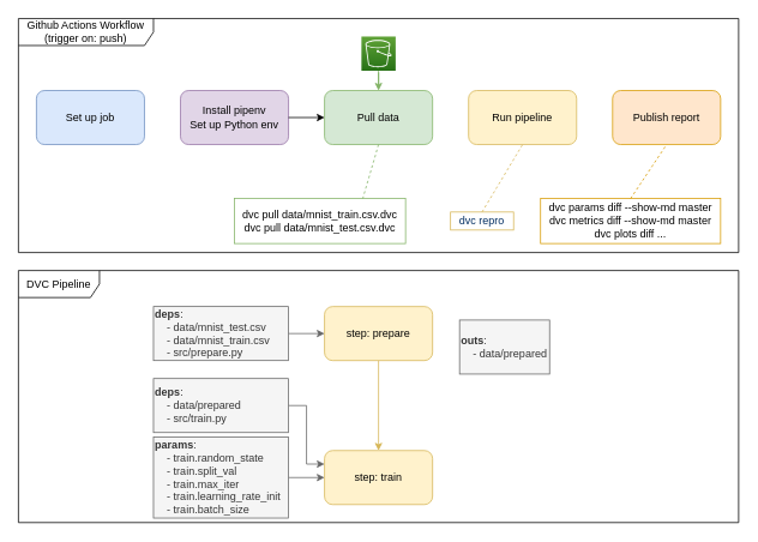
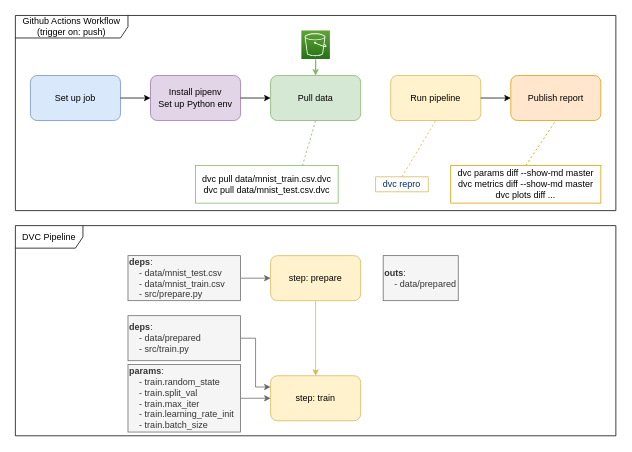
  <mxCell id="0" />
  <mxCell id="1" parent="0" />
  <mxCell id="2" value="Github Actions Workflow (trigger on: push)" style="shape=umlFrame;whiteSpace=wrap;html=1;width=150;height=30;" vertex="1" parent="1"><mxGeometry x="20" y="20" width="800" height="260" as="geometry" /></mxCell>
  <mxCell id="3" value="" style="rounded=1;whiteSpace=wrap;html=1;fillColor=#dae8fc;strokeColor=#6c8ebf;" vertex="1" parent="1"><mxGeometry x="40" y="100" width="120" height="60" as="geometry" /></mxCell>
+ <mxCell id="4" style="edgeStyle=orthogonalEdgeStyle;rounded=0;orthogonalLoop=1;jettySize=auto;html=1;exitX=1;exitY=0.5;exitDx=0;exitDy=0;entryX=0;entryY=0.5;entryDx=0;entryDy=0;" edge="1" parent="1" source="5" target="8"><mxGeometry relative="1" as="geometry" /></mxCell>
  <mxCell id="5" value="Set up job" style="text;html=1;align=center;verticalAlign=middle;whiteSpace=wrap;rounded=0;" vertex="1" parent="1"><mxGeometry x="40" y="120" width="120" height="20" as="geometry" /></mxCell>
  <mxCell id="6" value="" style="rounded=1;whiteSpace=wrap;html=1;fillColor=#e1d5e7;strokeColor=#9673a6;" vertex="1" parent="1"><mxGeometry x="200" y="100" width="120" height="60" as="geometry" /></mxCell>
  <mxCell id="7" style="edgeStyle=orthogonalEdgeStyle;rounded=0;orthogonalLoop=1;jettySize=auto;html=1;exitX=1;exitY=0.5;exitDx=0;exitDy=0;entryX=0;entryY=0.5;entryDx=0;entryDy=0;" edge="1" parent="1" source="8" target="10"><mxGeometry relative="1" as="geometry" /></mxCell>
  <mxCell id="8" value="Install pipenv&lt;br&gt;Set up Python env" style="text;html=1;strokeColor=none;fillColor=none;align=center;verticalAlign=middle;whiteSpace=wrap;rounded=0;" vertex="1" parent="1"><mxGeometry x="200" y="120" width="120" height="20" as="geometry" /></mxCell>
  <mxCell id="9" value="" style="rounded=1;whiteSpace=wrap;html=1;fillColor=#d5e8d4;strokeColor=#82b366;" vertex="1" parent="1"><mxGeometry x="360" y="100" width="120" height="60" as="geometry" /></mxCell>
  <mxCell id="10" value="Pull data" style="text;html=1;strokeColor=none;fillColor=none;align=center;verticalAlign=middle;whiteSpace=wrap;rounded=0;" vertex="1" parent="1"><mxGeometry x="360" y="120" width="120" height="20" as="geometry" /></mxCell>
  <mxCell id="11" value="" style="rounded=1;whiteSpace=wrap;html=1;fillColor=#fff2cc;strokeColor=#d6b656;" vertex="1" parent="1"><mxGeometry x="520" y="100" width="120" height="60" as="geometry" /></mxCell>
+ <mxCell id="12" style="edgeStyle=orthogonalEdgeStyle;rounded=0;orthogonalLoop=1;jettySize=auto;html=1;exitX=1;exitY=0.5;exitDx=0;exitDy=0;entryX=0;entryY=0.5;entryDx=0;entryDy=0;" edge="1" parent="1" source="13" target="15"><mxGeometry relative="1" as="geometry" /></mxCell>
  <mxCell id="13" value="Run pipeline" style="text;html=1;strokeColor=none;fillColor=none;align=center;verticalAlign=middle;whiteSpace=wrap;rounded=0;" vertex="1" parent="1"><mxGeometry x="520" y="120" width="120" height="20" as="geometry" /></mxCell>
  <mxCell id="14" value="" style="rounded=1;whiteSpace=wrap;html=1;fillColor=#ffe6cc;strokeColor=#d79b00;" vertex="1" parent="1"><mxGeometry x="680" y="100" width="120" height="60" as="geometry" /></mxCell>
  <mxCell id="15" value="Publish report" style="text;html=1;strokeColor=none;fillColor=none;align=center;verticalAlign=middle;whiteSpace=wrap;rounded=0;" vertex="1" parent="1"><mxGeometry x="680" y="120" width="120" height="20" as="geometry" /></mxCell>
  <mxCell id="16" style="edgeStyle=orthogonalEdgeStyle;rounded=0;orthogonalLoop=1;jettySize=auto;html=1;entryX=0.5;entryY=0;entryDx=0;entryDy=0;fillColor=#d5e8d4;strokeColor=#82b366;" edge="1" parent="1" source="17" target="9"><mxGeometry relative="1" as="geometry" /></mxCell>
  <mxCell id="17" value="" style="points=[[0,0,0],[0.25,0,0],[0.5,0,0],[0.75,0,0],[1,0,0],[0,1,0],[0.25,1,0],[0.5,1,0],[0.75,1,0],[1,1,0],[0,0.25,0],[0,0.5,0],[0,0.75,0],[1,0.25,0],[1,0.5,0],[1,0.75,0]];outlineConnect=0;fontColor=#232F3E;gradientColor=#60A337;gradientDirection=north;fillColor=#277116;strokeColor=#ffffff;dashed=0;verticalLabelPosition=bottom;verticalAlign=top;align=center;html=1;fontSize=12;fontStyle=0;aspect=fixed;shape=mxgraph.aws4.resourceIcon;resIcon=mxgraph.aws4.s3;" vertex="1" parent="1"><mxGeometry x="401" y="40" width="38" height="38" as="geometry" /></mxCell>
  <mxCell id="18" value="dvc pull data/mnist_train.csv.dvc&lt;br&gt;dvc pull data/mnist_test.csv.dvc" style="text;html=1;align=center;verticalAlign=middle;whiteSpace=wrap;rounded=0;strokeColor=#82b366;gradientColor=#ffffff;" vertex="1" parent="1"><mxGeometry x="260" y="220" width="190" height="50" as="geometry" /></mxCell>
  <mxCell id="19" value="" style="endArrow=none;dashed=1;html=1;entryX=0.75;entryY=0;entryDx=0;entryDy=0;exitX=0.5;exitY=1;exitDx=0;exitDy=0;fillColor=#d5e8d4;strokeColor=#82b366;" edge="1" parent="1" source="9" target="18"><mxGeometry width="50" height="50" relative="1" as="geometry"><mxPoint x="350" y="300" as="sourcePoint" /><mxPoint x="400" y="250" as="targetPoint" /></mxGeometry></mxCell>
  <mxCell id="20" value="&#10;&#10;&lt;span style=&quot;color: rgb(3, 47, 98); font-size: 12px; font-style: normal; font-weight: 400; letter-spacing: normal; text-indent: 0px; text-transform: none; word-spacing: 0px; background-color: rgb(255, 255, 255); display: inline; float: none;&quot;&gt;dvc repro&lt;/span&gt;&#10;&#10;" style="text;html=1;strokeColor=#d6b656;align=center;verticalAlign=middle;whiteSpace=wrap;rounded=0;" vertex="1" parent="1"><mxGeometry x="500" y="235" width="70" height="20" as="geometry" /></mxCell>
  <mxCell id="21" value="" style="endArrow=none;dashed=1;html=1;exitX=0.5;exitY=0;exitDx=0;exitDy=0;entryX=0.5;entryY=1;entryDx=0;entryDy=0;fillColor=#fff2cc;strokeColor=#d6b656;" edge="1" parent="1" source="20" target="11"><mxGeometry width="50" height="50" relative="1" as="geometry"><mxPoint x="350" y="300" as="sourcePoint" /><mxPoint x="400" y="250" as="targetPoint" /></mxGeometry></mxCell>
  <mxCell id="22" value="dvc params diff --show-md master&lt;br&gt;dvc metrics diff --show-md master&lt;br&gt;dvc plots diff ..." style="text;html=1;strokeColor=#d79b00;align=center;verticalAlign=middle;whiteSpace=wrap;rounded=0;" vertex="1" parent="1"><mxGeometry x="600" y="220" width="200" height="50" as="geometry" /></mxCell>
  <mxCell id="23" value="" style="endArrow=none;dashed=1;html=1;exitX=0.5;exitY=0;exitDx=0;exitDy=0;entryX=0.5;entryY=1;entryDx=0;entryDy=0;fillColor=#ffe6cc;strokeColor=#d79b00;" edge="1" parent="1" source="22" target="14"><mxGeometry width="50" height="50" relative="1" as="geometry"><mxPoint x="350" y="290" as="sourcePoint" /><mxPoint x="400" y="240" as="targetPoint" /></mxGeometry></mxCell>
  <mxCell id="24" value="DVC Pipeline" style="shape=umlFrame;whiteSpace=wrap;html=1;width=90;height=30;" vertex="1" parent="1"><mxGeometry x="20" y="300" width="800" height="280" as="geometry" /></mxCell>
  <mxCell id="25" style="edgeStyle=orthogonalEdgeStyle;rounded=0;orthogonalLoop=1;jettySize=auto;html=1;exitX=0.5;exitY=1;exitDx=0;exitDy=0;entryX=0.5;entryY=0;entryDx=0;entryDy=0;fillColor=#fff2cc;strokeColor=#d6b656;" edge="1" parent="1" source="26" target="31"><mxGeometry relative="1" as="geometry" /></mxCell>
  <mxCell id="26" value="" style="rounded=1;whiteSpace=wrap;html=1;fillColor=#fff2cc;strokeColor=#d6b656;" vertex="1" parent="1"><mxGeometry x="360" y="340" width="120" height="60" as="geometry" /></mxCell>
  <mxCell id="27" value="step: prepare" style="text;html=1;strokeColor=none;fillColor=none;align=center;verticalAlign=middle;whiteSpace=wrap;rounded=0;" vertex="1" parent="1"><mxGeometry x="360" y="360" width="120" height="20" as="geometry" /></mxCell>
  <mxCell id="28" value="" style="edgeStyle=orthogonalEdgeStyle;rounded=0;orthogonalLoop=1;jettySize=auto;html=1;fillColor=#f5f5f5;strokeColor=#666666;" edge="1" parent="1" source="29" target="27"><mxGeometry relative="1" as="geometry" /></mxCell>
  <mxCell id="29" value="&lt;div&gt;&lt;b&gt;deps&lt;/b&gt;:&lt;/div&gt;&lt;div&gt;&amp;nbsp; &amp;nbsp; - data/mnist_test.csv&lt;/div&gt;&lt;div&gt;&amp;nbsp; &amp;nbsp; - data/mnist_train.csv&lt;/div&gt;&lt;div&gt;&amp;nbsp; &amp;nbsp; - src/prepare.py&lt;/div&gt;" style="text;html=1;strokeColor=#666666;align=left;verticalAlign=middle;whiteSpace=wrap;rounded=0;fillColor=#f5f5f5;fontColor=#333333;" vertex="1" parent="1"><mxGeometry x="170" y="340" width="150" height="60" as="geometry" /></mxCell>
- <mxCell id="30" value="&lt;div&gt;&lt;b&gt;outs&lt;/b&gt;:&lt;/div&gt;&lt;div&gt;&amp;nbsp; &amp;nbsp; - data/prepared&lt;/div&gt;" style="text;html=1;strokeColor=#666666;align=left;verticalAlign=middle;whiteSpace=wrap;rounded=0;fillColor=#f5f5f5;fontColor=#333333;" vertex="1" parent="1"><mxGeometry x="510" y="355" width="100" height="60" as="geometry" /></mxCell>
+ <mxCell id="30" value="&lt;div&gt;&lt;b&gt;outs&lt;/b&gt;:&lt;/div&gt;&lt;div&gt;&amp;nbsp; &amp;nbsp; - data/prepared&lt;/div&gt;" style="text;html=1;strokeColor=#666666;align=left;verticalAlign=middle;whiteSpace=wrap;rounded=0;fillColor=#f5f5f5;fontColor=#333333;" vertex="1" parent="1"><mxGeometry x="510" y="340" width="100" height="60" as="geometry" /></mxCell>
  <mxCell id="31" value="" style="rounded=1;whiteSpace=wrap;html=1;fillColor=#fff2cc;strokeColor=#d6b656;" vertex="1" parent="1"><mxGeometry x="360" y="500" width="120" height="60" as="geometry" /></mxCell>
  <mxCell id="32" value="step: train" style="text;html=1;strokeColor=none;fillColor=none;align=center;verticalAlign=middle;whiteSpace=wrap;rounded=0;" vertex="1" parent="1"><mxGeometry x="360" y="520" width="120" height="20" as="geometry" /></mxCell>
  <mxCell id="33" style="edgeStyle=orthogonalEdgeStyle;rounded=0;orthogonalLoop=1;jettySize=auto;html=1;exitX=1;exitY=0.5;exitDx=0;exitDy=0;entryX=0;entryY=0.5;entryDx=0;entryDy=0;fillColor=#f5f5f5;strokeColor=#666666;" edge="1" parent="1" source="34" target="32"><mxGeometry relative="1" as="geometry" /></mxCell>
  <mxCell id="34" value="&lt;div&gt;&lt;b&gt;params&lt;/b&gt;:&lt;/div&gt;&lt;div&gt;&amp;nbsp; &amp;nbsp; - train.random_state&lt;/div&gt;&lt;div&gt;&amp;nbsp; &amp;nbsp; - train.split_val&lt;/div&gt;&lt;div&gt;&amp;nbsp; &amp;nbsp; - train.max_iter&lt;/div&gt;&lt;div&gt;&amp;nbsp; &amp;nbsp; - train.learning_rate_init&lt;/div&gt;&lt;div&gt;&amp;nbsp; &amp;nbsp; - train.batch_size&lt;/div&gt;" style="text;html=1;strokeColor=#666666;align=left;verticalAlign=middle;whiteSpace=wrap;rounded=0;fillColor=#f5f5f5;fontColor=#333333;" vertex="1" parent="1"><mxGeometry x="170" y="485" width="150" height="90" as="geometry" /></mxCell>
  <mxCell id="35" style="edgeStyle=orthogonalEdgeStyle;rounded=0;orthogonalLoop=1;jettySize=auto;html=1;exitX=1;exitY=0.5;exitDx=0;exitDy=0;entryX=0;entryY=0.25;entryDx=0;entryDy=0;fillColor=#f5f5f5;strokeColor=#666666;" edge="1" parent="1" source="36" target="31"><mxGeometry relative="1" as="geometry" /></mxCell>
  <mxCell id="36" value="&lt;div&gt;&lt;b&gt;deps&lt;/b&gt;:&lt;/div&gt;&lt;div&gt;&amp;nbsp; &amp;nbsp; - data/prepared&lt;/div&gt;&lt;div&gt;&amp;nbsp; &amp;nbsp; - src/train.py&lt;/div&gt;" style="text;html=1;strokeColor=#666666;align=left;verticalAlign=middle;whiteSpace=wrap;rounded=0;fillColor=#f5f5f5;fontColor=#333333;" vertex="1" parent="1"><mxGeometry x="170" y="420" width="150" height="60" as="geometry" /></mxCell>
